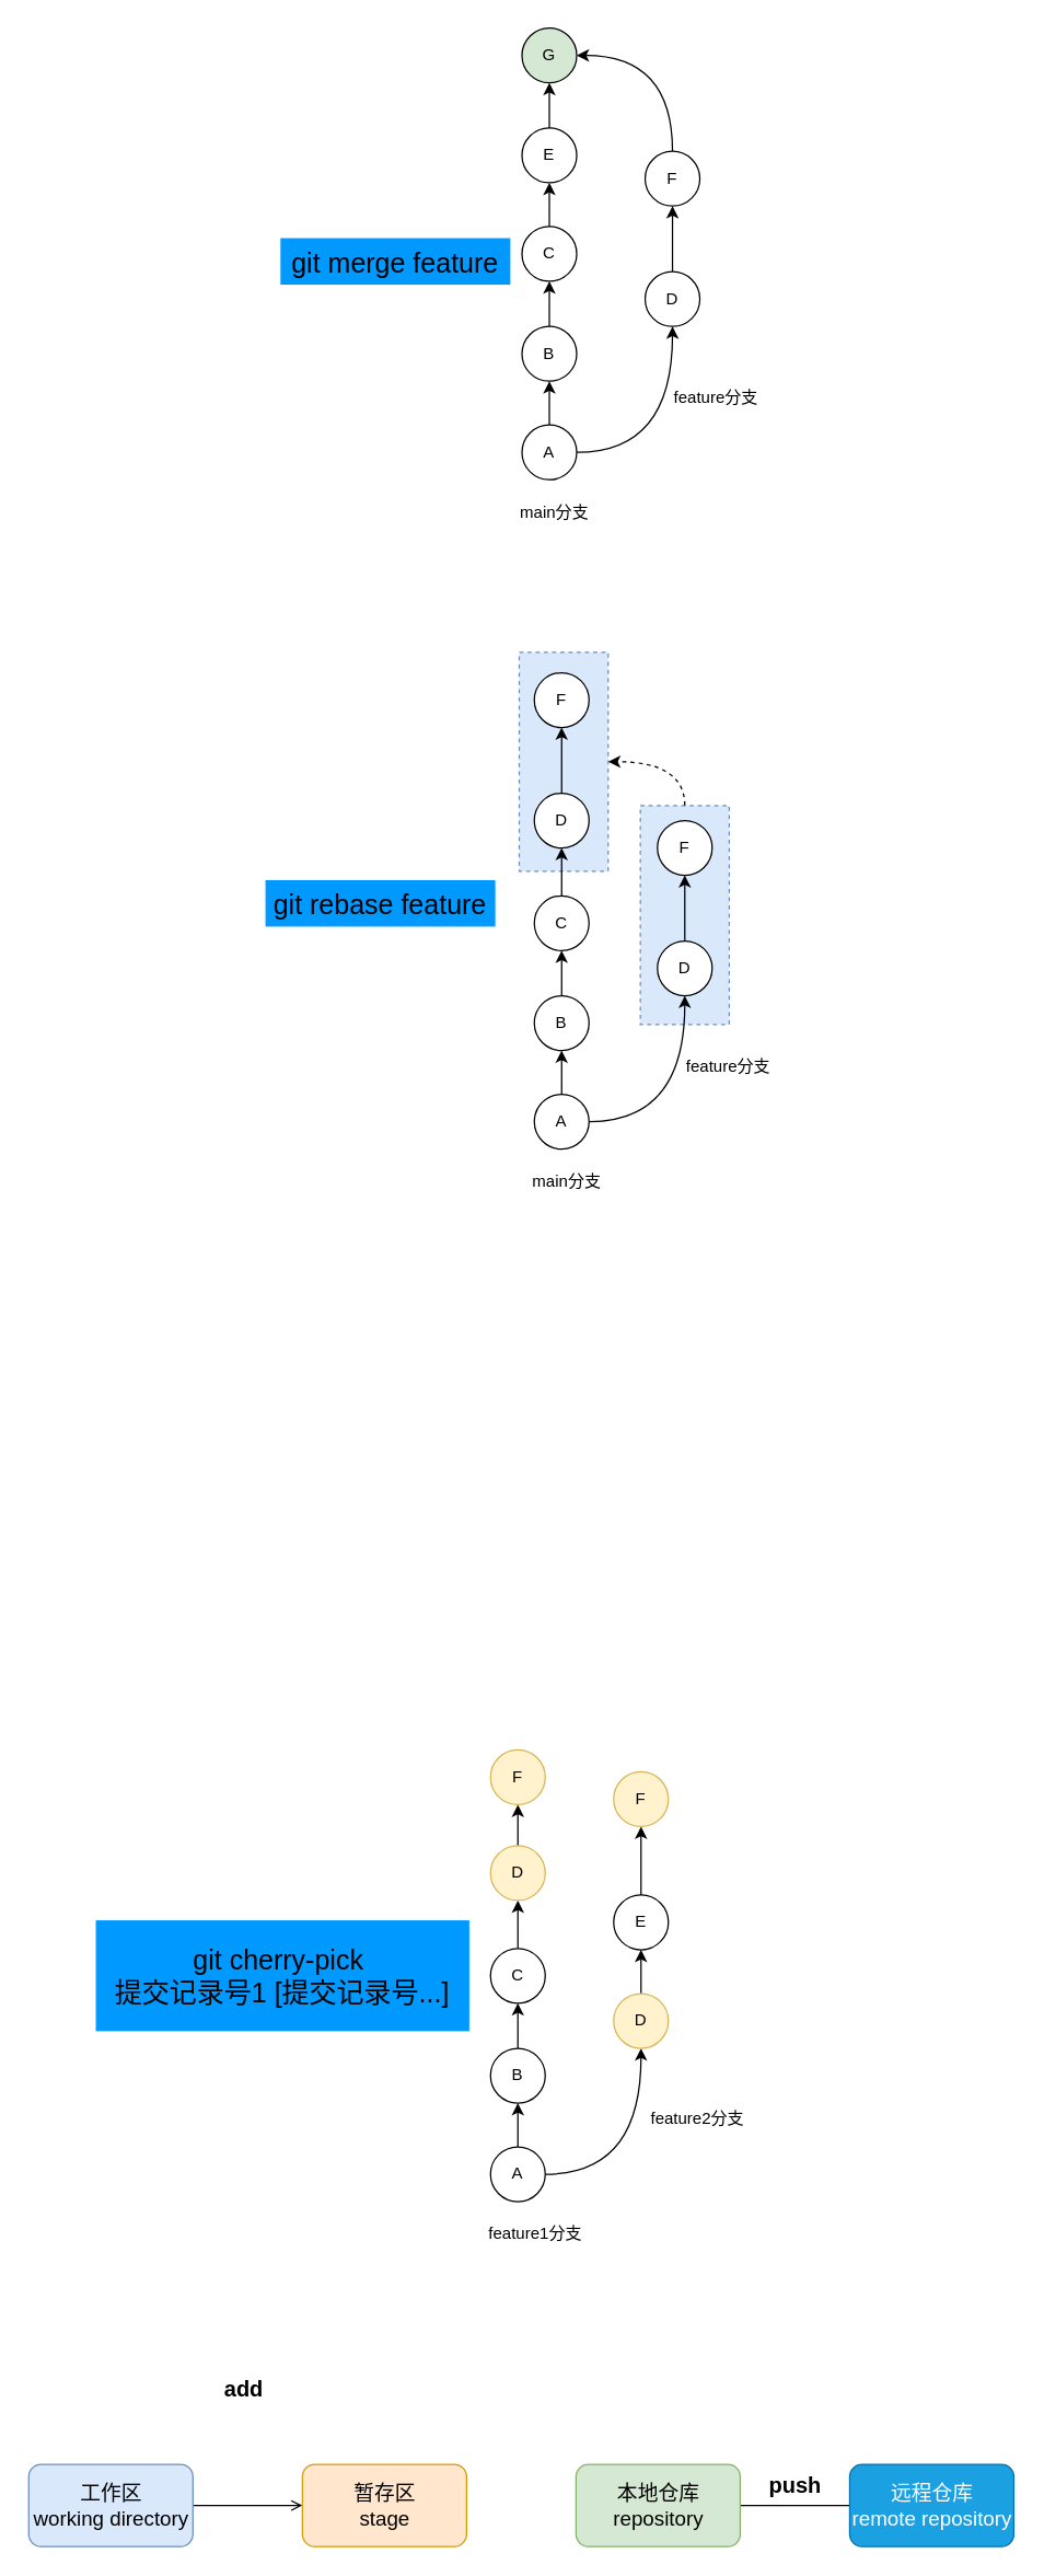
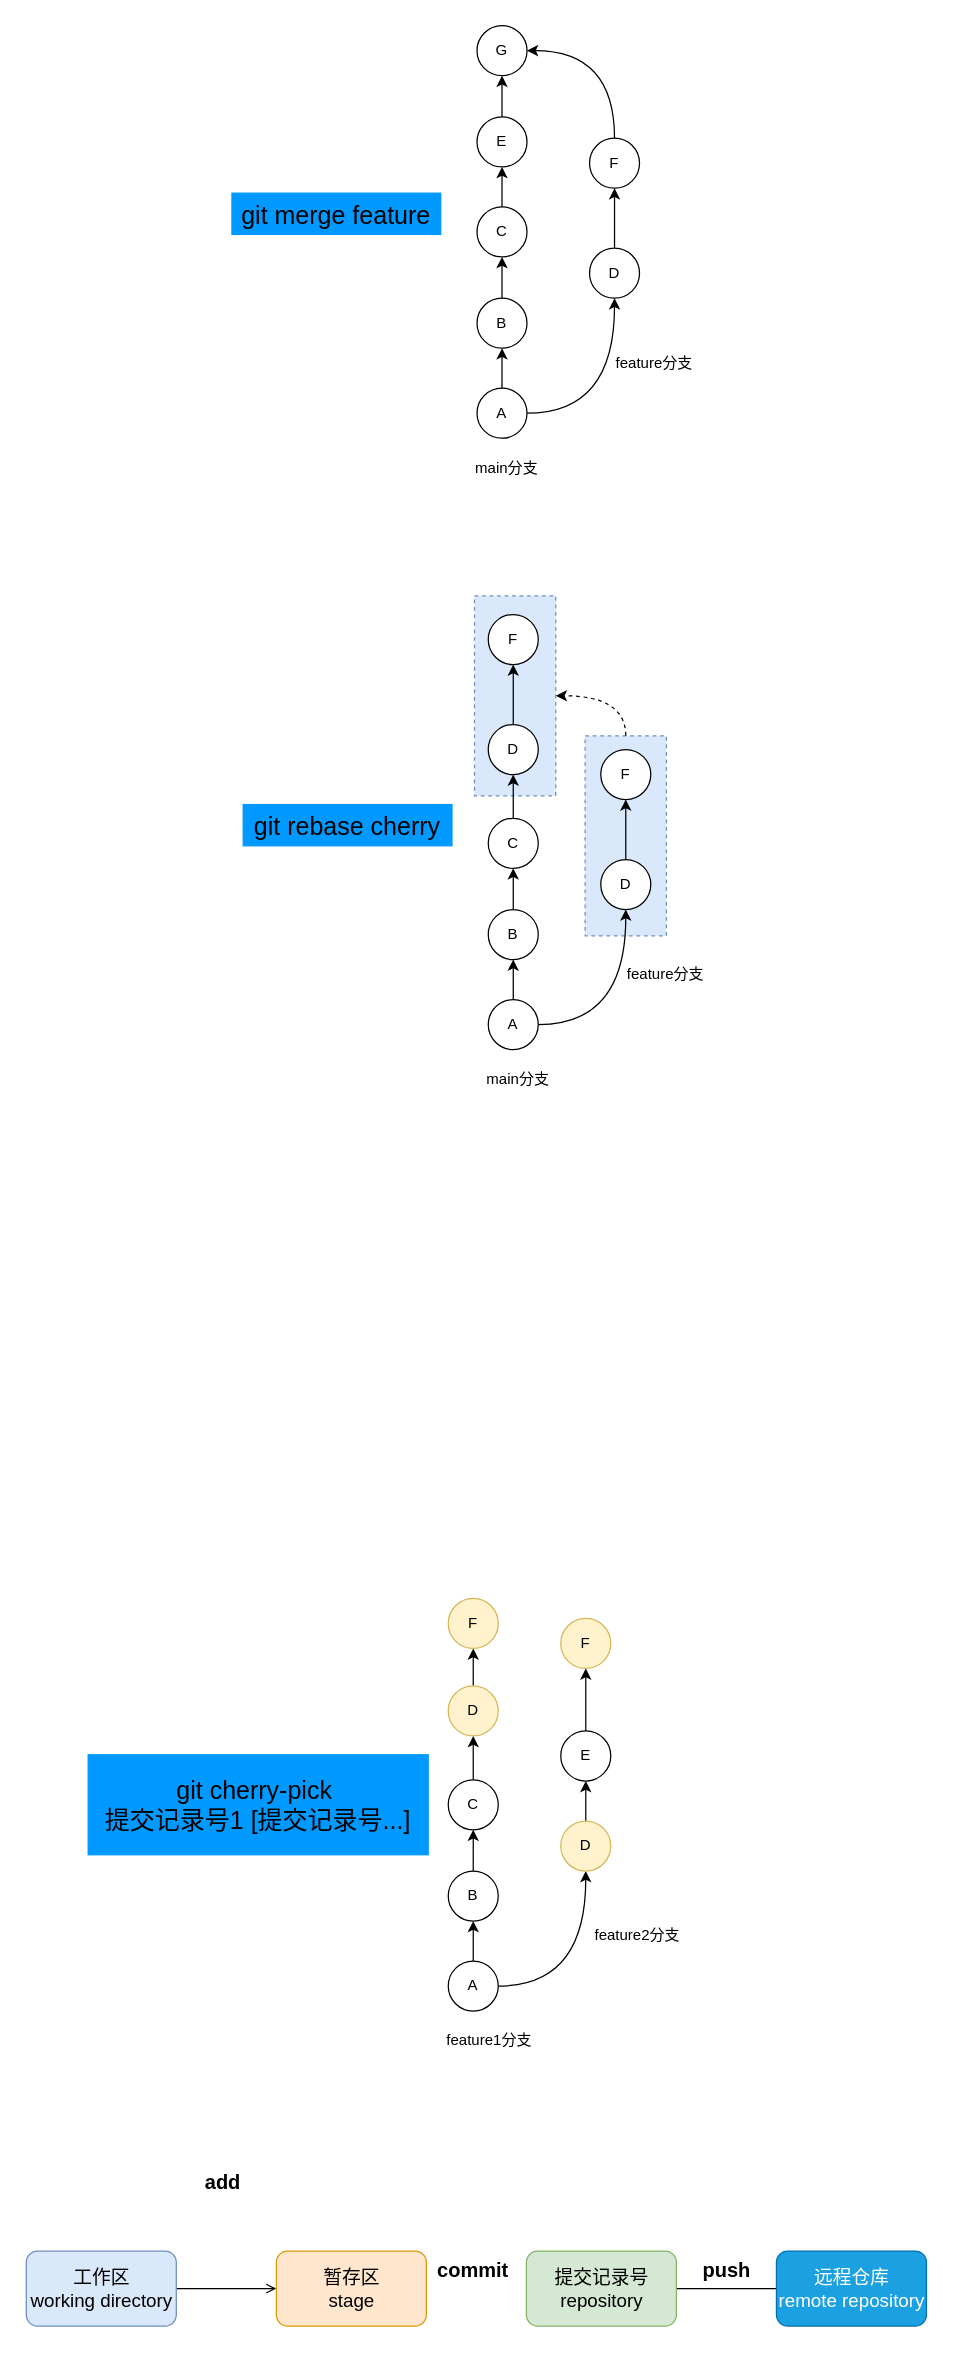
  <mxCell id="0" />
  <mxCell id="1" parent="0" />
  <mxCell id="2" value="" style="group" vertex="1" connectable="0" parent="1"><mxGeometry x="185" y="20" width="373" height="369" as="geometry" /></mxCell>
  <mxCell id="3" style="edgeStyle=orthogonalEdgeStyle;rounded=0;orthogonalLoop=1;jettySize=auto;html=1;entryX=0.5;entryY=1;entryDx=0;entryDy=0;" edge="1" parent="2" source="5" target="7"><mxGeometry relative="1" as="geometry" /></mxCell>
  <mxCell id="4" style="edgeStyle=orthogonalEdgeStyle;rounded=0;orthogonalLoop=1;jettySize=auto;html=1;exitX=1;exitY=0.5;exitDx=0;exitDy=0;entryX=0.5;entryY=1;entryDx=0;entryDy=0;curved=1;" edge="1" parent="2" source="5" target="15"><mxGeometry relative="1" as="geometry" /></mxCell>
  <mxCell id="5" value="A" style="ellipse;whiteSpace=wrap;html=1;aspect=fixed;" vertex="1" parent="2"><mxGeometry x="196" y="290" width="40" height="40" as="geometry" /></mxCell>
  <mxCell id="6" style="edgeStyle=orthogonalEdgeStyle;rounded=0;orthogonalLoop=1;jettySize=auto;html=1;entryX=0.5;entryY=1;entryDx=0;entryDy=0;" edge="1" parent="2" source="7" target="9"><mxGeometry relative="1" as="geometry" /></mxCell>
  <mxCell id="7" value="B" style="ellipse;whiteSpace=wrap;html=1;aspect=fixed;" vertex="1" parent="2"><mxGeometry x="196" y="218" width="40" height="40" as="geometry" /></mxCell>
  <mxCell id="8" style="edgeStyle=orthogonalEdgeStyle;rounded=0;orthogonalLoop=1;jettySize=auto;html=1;entryX=0.5;entryY=1;entryDx=0;entryDy=0;" edge="1" parent="2" source="9" target="11"><mxGeometry relative="1" as="geometry" /></mxCell>
  <mxCell id="9" value="C" style="ellipse;whiteSpace=wrap;html=1;aspect=fixed;" vertex="1" parent="2"><mxGeometry x="196" y="145" width="40" height="40" as="geometry" /></mxCell>
  <mxCell id="10" style="edgeStyle=orthogonalEdgeStyle;rounded=0;orthogonalLoop=1;jettySize=auto;html=1;entryX=0.5;entryY=1;entryDx=0;entryDy=0;" edge="1" parent="2" source="11" target="12"><mxGeometry relative="1" as="geometry" /></mxCell>
  <mxCell id="11" value="E" style="ellipse;whiteSpace=wrap;html=1;aspect=fixed;" vertex="1" parent="2"><mxGeometry x="196" y="73" width="40" height="40" as="geometry" /></mxCell>
- <mxCell id="12" value="G" style="ellipse;whiteSpace=wrap;html=1;aspect=fixed;fillColor=#d5e8d4;" vertex="1" parent="2"><mxGeometry x="196" width="40" height="40" as="geometry" /></mxCell>
+ <mxCell id="12" value="G" style="ellipse;whiteSpace=wrap;html=1;aspect=fixed;" vertex="1" parent="2"><mxGeometry x="196" width="40" height="40" as="geometry" /></mxCell>
  <mxCell id="13" value="main分支" style="text;html=1;align=center;verticalAlign=middle;whiteSpace=wrap;rounded=0;" vertex="1" parent="2"><mxGeometry x="190" y="339" width="60" height="30" as="geometry" /></mxCell>
  <mxCell id="14" style="edgeStyle=orthogonalEdgeStyle;curved=1;rounded=0;orthogonalLoop=1;jettySize=auto;html=1;exitX=0.5;exitY=0;exitDx=0;exitDy=0;entryX=0.5;entryY=1;entryDx=0;entryDy=0;" edge="1" parent="2" source="15" target="17"><mxGeometry relative="1" as="geometry" /></mxCell>
  <mxCell id="15" value="D" style="ellipse;whiteSpace=wrap;html=1;aspect=fixed;" vertex="1" parent="2"><mxGeometry x="286" y="178" width="40" height="40" as="geometry" /></mxCell>
  <mxCell id="16" style="edgeStyle=orthogonalEdgeStyle;curved=1;rounded=0;orthogonalLoop=1;jettySize=auto;html=1;exitX=0.5;exitY=0;exitDx=0;exitDy=0;entryX=1;entryY=0.5;entryDx=0;entryDy=0;" edge="1" parent="2" source="17" target="12"><mxGeometry relative="1" as="geometry" /></mxCell>
  <mxCell id="17" value="F" style="ellipse;whiteSpace=wrap;html=1;aspect=fixed;" vertex="1" parent="2"><mxGeometry x="286" y="90" width="40" height="40" as="geometry" /></mxCell>
  <mxCell id="18" value="feature分支" style="text;html=1;align=center;verticalAlign=middle;whiteSpace=wrap;rounded=0;" vertex="1" parent="2"><mxGeometry x="303" y="250" width="70" height="40" as="geometry" /></mxCell>
- <mxCell id="19" value="&lt;font style=&quot;font-size: 20px;&quot;&gt;git merge feature&lt;/font&gt;" style="text;html=1;align=center;verticalAlign=middle;whiteSpace=wrap;rounded=0;strokeColor=#0099FF;fillColor=#0099FF;" vertex="1" parent="2"><mxGeometry x="20" y="154" width="167" height="33" as="geometry" /></mxCell>
+ <mxCell id="19" value="&lt;font style=&quot;font-size: 20px;&quot;&gt;git merge feature&lt;/font&gt;" style="text;html=1;align=center;verticalAlign=middle;whiteSpace=wrap;rounded=0;strokeColor=#0099FF;fillColor=#0099FF;" vertex="1" parent="2"><mxGeometry y="134" width="167" height="33" as="geometry" /></mxCell>
  <mxCell id="20" value="" style="group" vertex="1" connectable="0" parent="1"><mxGeometry x="194" y="476" width="373" height="402" as="geometry" /></mxCell>
  <mxCell id="21" value="" style="rounded=0;whiteSpace=wrap;html=1;fillColor=#dae8fc;dashed=1;strokeColor=#6c8ebf;" vertex="1" parent="20"><mxGeometry x="273.5" y="112" width="65" height="160" as="geometry" /></mxCell>
  <mxCell id="22" value="" style="rounded=0;whiteSpace=wrap;html=1;fillColor=#dae8fc;dashed=1;strokeColor=#6c8ebf;" vertex="1" parent="20"><mxGeometry x="185" width="65" height="160" as="geometry" /></mxCell>
  <mxCell id="23" style="edgeStyle=orthogonalEdgeStyle;rounded=0;orthogonalLoop=1;jettySize=auto;html=1;entryX=0.5;entryY=1;entryDx=0;entryDy=0;" edge="1" parent="20" source="25" target="27"><mxGeometry relative="1" as="geometry" /></mxCell>
  <mxCell id="24" style="edgeStyle=orthogonalEdgeStyle;rounded=0;orthogonalLoop=1;jettySize=auto;html=1;exitX=1;exitY=0.5;exitDx=0;exitDy=0;entryX=0.5;entryY=1;entryDx=0;entryDy=0;curved=1;" edge="1" parent="20" source="25" target="32"><mxGeometry relative="1" as="geometry" /></mxCell>
  <mxCell id="25" value="A" style="ellipse;whiteSpace=wrap;html=1;aspect=fixed;" vertex="1" parent="20"><mxGeometry x="196" y="323" width="40" height="40" as="geometry" /></mxCell>
  <mxCell id="26" style="edgeStyle=orthogonalEdgeStyle;rounded=0;orthogonalLoop=1;jettySize=auto;html=1;entryX=0.5;entryY=1;entryDx=0;entryDy=0;" edge="1" parent="20" source="27" target="29"><mxGeometry relative="1" as="geometry" /></mxCell>
  <mxCell id="27" value="B" style="ellipse;whiteSpace=wrap;html=1;aspect=fixed;" vertex="1" parent="20"><mxGeometry x="196" y="251" width="40" height="40" as="geometry" /></mxCell>
  <mxCell id="28" style="edgeStyle=orthogonalEdgeStyle;rounded=0;orthogonalLoop=1;jettySize=auto;html=1;" edge="1" parent="20" source="29" target="38"><mxGeometry relative="1" as="geometry"><mxPoint x="216" y="146" as="targetPoint" /></mxGeometry></mxCell>
  <mxCell id="29" value="C" style="ellipse;whiteSpace=wrap;html=1;aspect=fixed;" vertex="1" parent="20"><mxGeometry x="196" y="178" width="40" height="40" as="geometry" /></mxCell>
  <mxCell id="30" value="main分支" style="text;html=1;align=center;verticalAlign=middle;whiteSpace=wrap;rounded=0;" vertex="1" parent="20"><mxGeometry x="190" y="372" width="60" height="30" as="geometry" /></mxCell>
  <mxCell id="31" style="edgeStyle=orthogonalEdgeStyle;curved=1;rounded=0;orthogonalLoop=1;jettySize=auto;html=1;exitX=0.5;exitY=0;exitDx=0;exitDy=0;entryX=0.5;entryY=1;entryDx=0;entryDy=0;" edge="1" parent="20" source="32" target="34"><mxGeometry relative="1" as="geometry" /></mxCell>
  <mxCell id="32" value="D" style="ellipse;whiteSpace=wrap;html=1;aspect=fixed;" vertex="1" parent="20"><mxGeometry x="286" y="211" width="40" height="40" as="geometry" /></mxCell>
  <mxCell id="33" style="edgeStyle=orthogonalEdgeStyle;curved=1;rounded=0;orthogonalLoop=1;jettySize=auto;html=1;exitX=0.5;exitY=0;exitDx=0;exitDy=0;entryX=1;entryY=0.5;entryDx=0;entryDy=0;dashed=1;" edge="1" parent="20" source="21" target="22"><mxGeometry relative="1" as="geometry"><mxPoint x="236" y="53" as="targetPoint" /></mxGeometry></mxCell>
  <mxCell id="34" value="F" style="ellipse;whiteSpace=wrap;html=1;aspect=fixed;" vertex="1" parent="20"><mxGeometry x="286" y="123" width="40" height="40" as="geometry" /></mxCell>
  <mxCell id="35" value="feature分支" style="text;html=1;align=center;verticalAlign=middle;whiteSpace=wrap;rounded=0;" vertex="1" parent="20"><mxGeometry x="303" y="283" width="70" height="40" as="geometry" /></mxCell>
- <mxCell id="36" value="&lt;font style=&quot;font-size: 20px;&quot;&gt;git rebase feature&lt;/font&gt;" style="text;html=1;align=center;verticalAlign=middle;whiteSpace=wrap;rounded=0;strokeColor=#0099FF;fillColor=#0099FF;" vertex="1" parent="20"><mxGeometry y="167" width="167" height="33" as="geometry" /></mxCell>
+ <mxCell id="36" value="&lt;font style=&quot;font-size: 20px;&quot;&gt;git rebase cherry&lt;/font&gt;" style="text;html=1;align=center;verticalAlign=middle;whiteSpace=wrap;rounded=0;strokeColor=#0099FF;fillColor=#0099FF;" vertex="1" parent="20"><mxGeometry y="167" width="167" height="33" as="geometry" /></mxCell>
  <mxCell id="37" style="edgeStyle=orthogonalEdgeStyle;curved=1;rounded=0;orthogonalLoop=1;jettySize=auto;html=1;exitX=0.5;exitY=0;exitDx=0;exitDy=0;entryX=0.5;entryY=1;entryDx=0;entryDy=0;" edge="1" parent="20" source="38" target="39"><mxGeometry relative="1" as="geometry" /></mxCell>
  <mxCell id="38" value="D" style="ellipse;whiteSpace=wrap;html=1;aspect=fixed;" vertex="1" parent="20"><mxGeometry x="196" y="103" width="40" height="40" as="geometry" /></mxCell>
  <mxCell id="39" value="F" style="ellipse;whiteSpace=wrap;html=1;aspect=fixed;" vertex="1" parent="20"><mxGeometry x="196" y="15" width="40" height="40" as="geometry" /></mxCell>
  <mxCell id="40" value="&lt;font style=&quot;font-size: 20px;&quot;&gt;git cherry-pick&amp;nbsp;&lt;/font&gt;&lt;div&gt;&lt;font style=&quot;font-size: 20px;&quot;&gt;提交记录号1 [提交记录号...]&lt;/font&gt;&lt;/div&gt;" style="text;html=1;align=center;verticalAlign=middle;whiteSpace=wrap;rounded=0;strokeColor=#0099FF;fillColor=#0099FF;" vertex="1" parent="1"><mxGeometry x="70" y="1403" width="272" height="80" as="geometry" /></mxCell>
  <mxCell id="41" value="" style="group" vertex="1" connectable="0" parent="1"><mxGeometry x="352" y="1278" width="202" height="369" as="geometry" /></mxCell>
  <mxCell id="42" style="edgeStyle=orthogonalEdgeStyle;rounded=0;orthogonalLoop=1;jettySize=auto;html=1;entryX=0.5;entryY=1;entryDx=0;entryDy=0;" edge="1" parent="41" source="44" target="46"><mxGeometry relative="1" as="geometry" /></mxCell>
  <mxCell id="43" style="edgeStyle=orthogonalEdgeStyle;rounded=0;orthogonalLoop=1;jettySize=auto;html=1;exitX=1;exitY=0.5;exitDx=0;exitDy=0;entryX=0.5;entryY=1;entryDx=0;entryDy=0;curved=1;" edge="1" parent="41" source="44" target="51"><mxGeometry relative="1" as="geometry" /></mxCell>
  <mxCell id="44" value="A" style="ellipse;whiteSpace=wrap;html=1;aspect=fixed;" vertex="1" parent="41"><mxGeometry x="6" y="290" width="40" height="40" as="geometry" /></mxCell>
  <mxCell id="45" style="edgeStyle=orthogonalEdgeStyle;rounded=0;orthogonalLoop=1;jettySize=auto;html=1;entryX=0.5;entryY=1;entryDx=0;entryDy=0;" edge="1" parent="41" source="46" target="48"><mxGeometry relative="1" as="geometry" /></mxCell>
  <mxCell id="46" value="B" style="ellipse;whiteSpace=wrap;html=1;aspect=fixed;" vertex="1" parent="41"><mxGeometry x="6" y="218" width="40" height="40" as="geometry" /></mxCell>
  <mxCell id="47" style="edgeStyle=orthogonalEdgeStyle;rounded=0;orthogonalLoop=1;jettySize=auto;html=1;" edge="1" parent="41" source="48" target="56"><mxGeometry relative="1" as="geometry"><mxPoint x="26" y="113" as="targetPoint" /></mxGeometry></mxCell>
  <mxCell id="48" value="C" style="ellipse;whiteSpace=wrap;html=1;aspect=fixed;" vertex="1" parent="41"><mxGeometry x="6" y="145" width="40" height="40" as="geometry" /></mxCell>
  <mxCell id="49" value="feature1分支" style="text;html=1;align=center;verticalAlign=middle;whiteSpace=wrap;rounded=0;" vertex="1" parent="41"><mxGeometry y="339" width="78" height="30" as="geometry" /></mxCell>
  <mxCell id="50" style="edgeStyle=orthogonalEdgeStyle;curved=1;rounded=0;orthogonalLoop=1;jettySize=auto;html=1;exitX=0.5;exitY=0;exitDx=0;exitDy=0;entryX=0.5;entryY=1;entryDx=0;entryDy=0;" edge="1" parent="41" source="51" target="53"><mxGeometry relative="1" as="geometry" /></mxCell>
  <mxCell id="51" value="D" style="ellipse;whiteSpace=wrap;html=1;aspect=fixed;fillColor=#fff2cc;strokeColor=#d6b656;" vertex="1" parent="41"><mxGeometry x="96" y="178" width="40" height="40" as="geometry" /></mxCell>
  <mxCell id="52" value="" style="edgeStyle=orthogonalEdgeStyle;curved=1;rounded=0;orthogonalLoop=1;jettySize=auto;html=1;" edge="1" parent="41" source="53" target="57"><mxGeometry relative="1" as="geometry" /></mxCell>
  <mxCell id="53" value="E" style="ellipse;whiteSpace=wrap;html=1;aspect=fixed;fillColor=#FFFFFF;strokeColor=#000000;" vertex="1" parent="41"><mxGeometry x="96" y="106" width="40" height="40" as="geometry" /></mxCell>
  <mxCell id="54" value="feature2分支" style="text;html=1;align=center;verticalAlign=middle;whiteSpace=wrap;rounded=0;" vertex="1" parent="41"><mxGeometry x="113" y="250" width="89" height="40" as="geometry" /></mxCell>
  <mxCell id="55" value="" style="edgeStyle=orthogonalEdgeStyle;curved=1;rounded=0;orthogonalLoop=1;jettySize=auto;html=1;" edge="1" parent="41" source="56" target="58"><mxGeometry relative="1" as="geometry" /></mxCell>
  <mxCell id="56" value="D" style="ellipse;whiteSpace=wrap;html=1;aspect=fixed;fillColor=#fff2cc;strokeColor=#d6b656;" vertex="1" parent="41"><mxGeometry x="6" y="70" width="40" height="40" as="geometry" /></mxCell>
  <mxCell id="57" value="F" style="ellipse;whiteSpace=wrap;html=1;aspect=fixed;fillColor=#fff2cc;strokeColor=#d6b656;" vertex="1" parent="41"><mxGeometry x="96" y="16" width="40" height="40" as="geometry" /></mxCell>
  <mxCell id="58" value="F" style="ellipse;whiteSpace=wrap;html=1;aspect=fixed;fillColor=#fff2cc;strokeColor=#d6b656;" vertex="1" parent="41"><mxGeometry x="6" width="40" height="40" as="geometry" /></mxCell>
  <mxCell id="59" value="" style="edgeStyle=orthogonalEdgeStyle;curved=1;rounded=0;orthogonalLoop=1;jettySize=auto;html=1;endArrow=open;" edge="1" parent="1" source="60" target="61"><mxGeometry relative="1" as="geometry" /></mxCell>
  <mxCell id="60" value="&lt;font style=&quot;font-size: 15px;&quot;&gt;工作区&lt;/font&gt;&lt;div style=&quot;font-size: 15px;&quot;&gt;&lt;font style=&quot;font-size: 15px;&quot;&gt;working directory&lt;/font&gt;&lt;br&gt;&lt;/div&gt;" style="rounded=1;whiteSpace=wrap;html=1;fillColor=#dae8fc;strokeColor=#6c8ebf;" vertex="1" parent="1"><mxGeometry x="20.5" y="1800" width="120" height="60" as="geometry" /></mxCell>
  <mxCell id="61" value="&lt;font style=&quot;font-size: 15px;&quot;&gt;暂存区&lt;/font&gt;&lt;div style=&quot;font-size: 15px;&quot;&gt;&lt;font style=&quot;font-size: 15px;&quot;&gt;stage&lt;/font&gt;&lt;/div&gt;" style="rounded=1;whiteSpace=wrap;html=1;fillColor=#ffe6cc;strokeColor=#d79b00;" vertex="1" parent="1"><mxGeometry x="220.5" y="1800" width="120" height="60" as="geometry" /></mxCell>
  <mxCell id="62" value="" style="edgeStyle=orthogonalEdgeStyle;curved=1;rounded=0;orthogonalLoop=1;jettySize=auto;html=1;endArrow=none;" edge="1" parent="1" source="63" target="64"><mxGeometry relative="1" as="geometry" /></mxCell>
- <mxCell id="63" value="&lt;font style=&quot;font-size: 15px;&quot;&gt;本地仓库&lt;/font&gt;&lt;div style=&quot;font-size: 15px;&quot;&gt;&lt;font style=&quot;font-size: 15px;&quot;&gt;repository&lt;/font&gt;&lt;/div&gt;" style="rounded=1;whiteSpace=wrap;html=1;fillColor=#d5e8d4;strokeColor=#82b366;" vertex="1" parent="1"><mxGeometry x="420.5" y="1800" width="120" height="60" as="geometry" /></mxCell>
+ <mxCell id="63" value="&lt;font style=&quot;font-size: 15px;&quot;&gt;提交记录号&lt;/font&gt;&lt;div style=&quot;font-size: 15px;&quot;&gt;&lt;font style=&quot;font-size: 15px;&quot;&gt;repository&lt;/font&gt;&lt;/div&gt;" style="rounded=1;whiteSpace=wrap;html=1;fillColor=#d5e8d4;strokeColor=#82b366;" vertex="1" parent="1"><mxGeometry x="420.5" y="1800" width="120" height="60" as="geometry" /></mxCell>
  <mxCell id="64" value="&lt;font style=&quot;font-size: 15px;&quot;&gt;远程仓库&lt;/font&gt;&lt;div style=&quot;font-size: 15px;&quot;&gt;&lt;font style=&quot;font-size: 15px;&quot;&gt;remote repository&lt;/font&gt;&lt;/div&gt;" style="rounded=1;whiteSpace=wrap;html=1;fillColor=#1ba1e2;fontColor=#ffffff;strokeColor=#006EAF;" vertex="1" parent="1"><mxGeometry x="620.5" y="1800" width="120" height="60" as="geometry" /></mxCell>
  <mxCell id="65" value="&lt;b&gt;&lt;font style=&quot;font-size: 16px;&quot;&gt;add&lt;/font&gt;&lt;/b&gt;" style="text;html=1;align=center;verticalAlign=middle;whiteSpace=wrap;rounded=0;" vertex="1" parent="1"><mxGeometry x="147.5" y="1730" width="60" height="30" as="geometry" /></mxCell>
+ <mxCell id="66" value="&lt;b&gt;&lt;font style=&quot;font-size: 16px;&quot;&gt;commit&lt;/font&gt;&lt;/b&gt;" style="text;html=1;align=center;verticalAlign=middle;whiteSpace=wrap;rounded=0;" vertex="1" parent="1"><mxGeometry x="347.5" y="1800" width="60" height="30" as="geometry" /></mxCell>
  <mxCell id="67" value="&lt;b&gt;&lt;font style=&quot;font-size: 16px;&quot;&gt;push&lt;/font&gt;&lt;/b&gt;" style="text;html=1;align=center;verticalAlign=middle;whiteSpace=wrap;rounded=0;" vertex="1" parent="1"><mxGeometry x="550.5" y="1800" width="60" height="30" as="geometry" /></mxCell>
